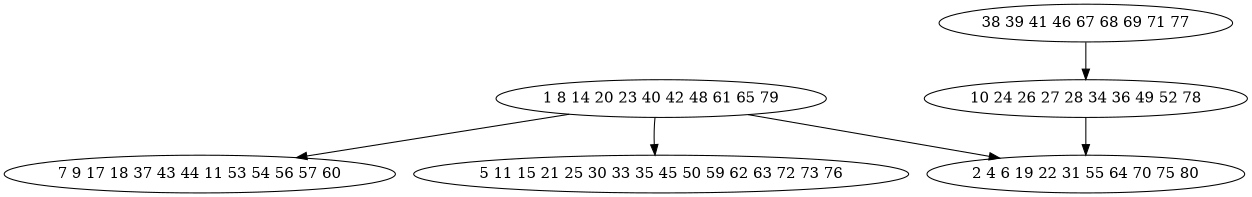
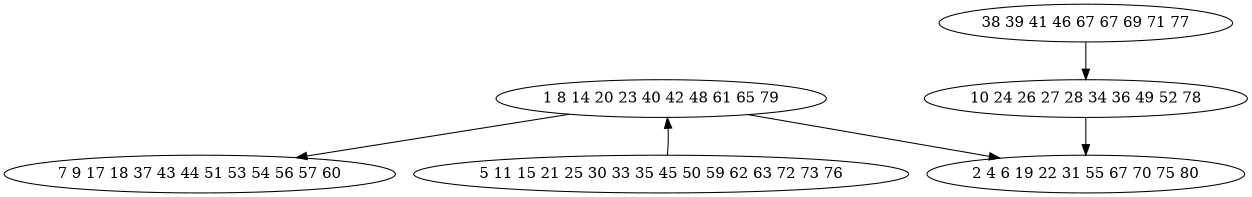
  digraph {
    n1 [label="1 8 14 20 23 40 42 48 61 65 79"]
-   n2 [label="7 9 17 18 37 43 44 11 53 54 56 57 60"]
+   n2 [label="7 9 17 18 37 43 44 51 53 54 56 57 60"]
    n3 [label="5 11 15 21 25 30 33 35 45 50 59 62 63 72 73 76"]
-   n4 [label="2 4 6 19 22 31 55 64 70 75 80"]
-   n5 [label="38 39 41 46 67 68 69 71 77"]
+   n4 [label="2 4 6 19 22 31 55 67 70 75 80"]
+   n5 [label="38 39 41 46 67 67 69 71 77"]
    n6 [label="10 24 26 27 28 34 36 49 52 78"]
    n1 -> n2
-   n1 -> n3
+   n3 -> n1
    n1 -> n4
    n5 -> n6
    n6 -> n4
  }
